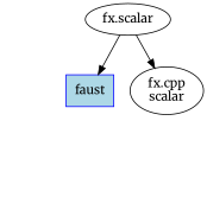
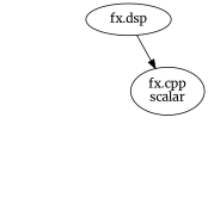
  strict digraph {
    fontname=Merriweather
    root=dsp
    node [fontname=Merriweather]
    edge [fontname=Merriweather]
-   n1 [label="fx.scalar"]
-   n2 [color=blue fillcolor=lightblue label=faust shape=box style=filled]
+   n1 [label="fx.dsp"]
    n3 [label="fx.cpp\nscalar"]
    n4 [label="fx.cpp\nvector" style=invis]
    n5 [label="fx.cpp\nOpenMP" style=invis]
-   n1 -> n2 [weight=10]
    n1 -> n3 [weight=10]
-   n2 -> n4 [style=invis]
-   n2 -> n5 [style=invis]
  }
